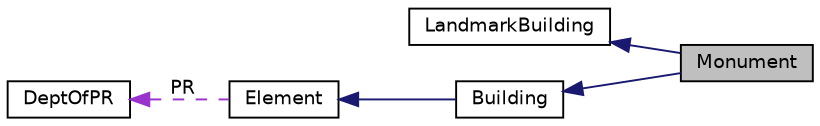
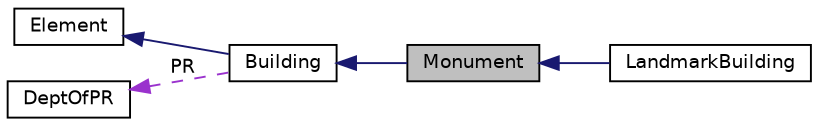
  digraph {
    rankdir=LR
    node [color=black fillcolor=white fontname=Helvetica fontsize=10 shape=record style=filled]
    edge [color=midnightblue dir=back fontname=Helvetica fontsize=10 labelfontname=Helvetica labelfontsize=10 style=solid]
    n1 [fillcolor=grey75 fontcolor=black height=0.2 label=Monument width=0.4]
    n2 [height=0.2 label=LandmarkBuilding width=0.4]
    n3 [height=0.2 label=Building width=0.4]
    n4 [height=0.2 label=Element width=0.4]
    n5 [height=0.2 label=DeptOfPR width=0.4]
-   n2 -> n1
+   n1 -> n2
    n3 -> n1
    n4 -> n3
-   n5 -> n4 [color=darkorchid3 label=" PR" style=dashed]
+   n5 -> n3 [color=darkorchid3 label=" PR" style=dashed]
  }
